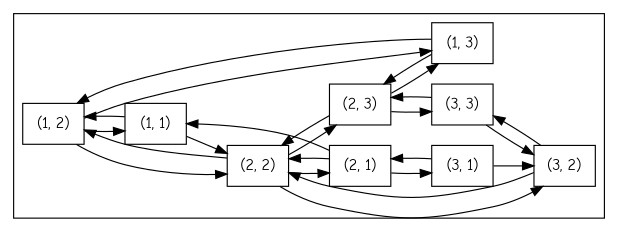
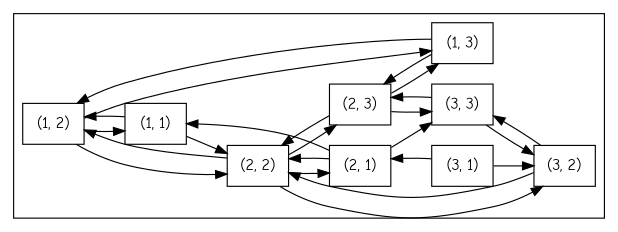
  digraph {
    fontname="Comic Neue"
    rankdir=LR
    node [fontname="Comic Neue" shape=rectangle]
    edge [fontname="Comic Neue"]
    "(1, 2)"
    "(1, 1)"
    "(1, 3)"
    "(2, 2)"
    "(2, 1)"
    "(3, 1)"
    "(3, 2)"
    "(2, 3)"
    "(3, 3)"
    subgraph cluster_1 {
      "(1, 2)"
      "(1, 1)"
      "(1, 3)"
      "(2, 2)"
      "(2, 1)"
      "(3, 1)"
      "(3, 2)"
      "(2, 3)"
      "(3, 3)"
    }
    "(1, 2)" -> "(1, 1)"
    "(1, 2)" -> "(1, 3)"
    "(1, 2)" -> "(2, 2)"
    "(1, 1)" -> "(1, 2)"
    "(1, 1)" -> "(2, 2)"
    "(1, 3)" -> "(1, 2)"
    "(1, 3)" -> "(2, 3)"
    "(2, 2)" -> "(1, 2)"
    "(2, 2)" -> "(2, 1)"
    "(2, 2)" -> "(3, 2)"
    "(2, 2)" -> "(2, 3)"
    "(2, 1)" -> "(1, 1)"
    "(2, 1)" -> "(2, 2)"
-   "(2, 1)" -> "(3, 1)"
+   "(2, 1)" -> "(3, 3)"
    "(3, 1)" -> "(2, 1)"
    "(3, 1)" -> "(3, 2)"
    "(3, 2)" -> "(2, 2)"
    "(3, 2)" -> "(3, 3)"
    "(2, 3)" -> "(1, 3)"
    "(2, 3)" -> "(2, 2)"
    "(2, 3)" -> "(3, 3)"
    "(3, 3)" -> "(3, 2)"
    "(3, 3)" -> "(2, 3)"
  }
